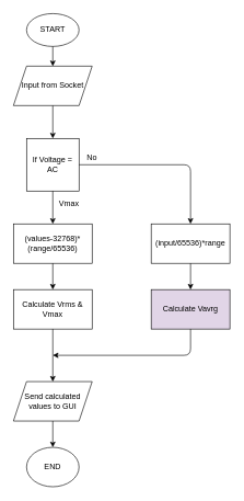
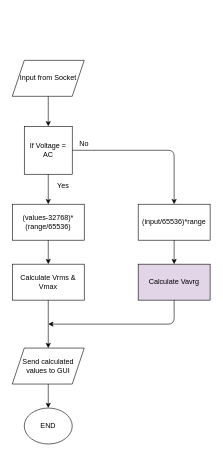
  <mxCell id="0" />
  <mxCell id="1" parent="0" />
- <mxCell id="2" value="START" style="ellipse;whiteSpace=wrap;html=1;" vertex="1" parent="1"><mxGeometry x="40" y="20" width="80" height="50" as="geometry" /></mxCell>
  <mxCell id="3" value="Input from Socket" style="shape=parallelogram;perimeter=parallelogramPerimeter;whiteSpace=wrap;html=1;fixedSize=1;" vertex="1" parent="1"><mxGeometry x="20" y="100" width="120" height="60" as="geometry" /></mxCell>
- <mxCell id="4" value="" style="endArrow=classic;html=1;exitX=0.5;exitY=1;exitDx=0;exitDy=0;entryX=0.5;entryY=0;entryDx=0;entryDy=0;" edge="1" parent="1" source="2" target="3"><mxGeometry width="50" height="50" relative="1" as="geometry"><mxPoint x="80" y="210" as="sourcePoint" /><mxPoint x="130" y="160" as="targetPoint" /></mxGeometry></mxCell>
  <mxCell id="5" value="If Voltage = AC" style="whiteSpace=wrap;html=1;rounded=0;" vertex="1" parent="1"><mxGeometry x="40" y="210" width="80" height="80" as="geometry" /></mxCell>
  <mxCell id="6" value="(values-32768)*(range/65536)" style="rounded=0;whiteSpace=wrap;html=1;" vertex="1" parent="1"><mxGeometry x="20" y="340" width="120" height="60" as="geometry" /></mxCell>
  <mxCell id="7" value="Calculate Vrms &amp;amp; Vmax" style="rounded=0;whiteSpace=wrap;html=1;" vertex="1" parent="1"><mxGeometry x="20" y="440" width="120" height="60" as="geometry" /></mxCell>
  <mxCell id="8" value="(input/65536)*range" style="rounded=0;whiteSpace=wrap;html=1;" vertex="1" parent="1"><mxGeometry x="230" y="340" width="120" height="60" as="geometry" /></mxCell>
  <mxCell id="9" value="Calculate Vavrg" style="rounded=0;whiteSpace=wrap;html=1;fillColor=#e1d5e7;" vertex="1" parent="1"><mxGeometry x="230" y="440" width="120" height="60" as="geometry" /></mxCell>
  <mxCell id="10" value="" style="endArrow=classic;html=1;exitX=0.5;exitY=1;exitDx=0;exitDy=0;" edge="1" parent="1" source="3" target="5"><mxGeometry width="50" height="50" relative="1" as="geometry"><mxPoint x="80" y="280" as="sourcePoint" /><mxPoint x="130" y="230" as="targetPoint" /></mxGeometry></mxCell>
  <mxCell id="11" value="" style="endArrow=classic;html=1;exitX=0.5;exitY=1;exitDx=0;exitDy=0;" edge="1" parent="1" source="5" target="6"><mxGeometry width="50" height="50" relative="1" as="geometry"><mxPoint x="80" y="280" as="sourcePoint" /><mxPoint x="130" y="230" as="targetPoint" /></mxGeometry></mxCell>
  <mxCell id="12" value="" style="endArrow=classic;html=1;entryX=0.5;entryY=0;entryDx=0;entryDy=0;exitX=1;exitY=0.5;exitDx=0;exitDy=0;" edge="1" parent="1" source="5" target="8"><mxGeometry width="50" height="50" relative="1" as="geometry"><mxPoint x="80" y="280" as="sourcePoint" /><mxPoint x="130" y="230" as="targetPoint" /><Array as="points"><mxPoint x="290" y="250" /></Array></mxGeometry></mxCell>
  <mxCell id="13" value="" style="endArrow=classic;html=1;exitX=0.5;exitY=1;exitDx=0;exitDy=0;entryX=0.5;entryY=0;entryDx=0;entryDy=0;" edge="1" parent="1" source="6" target="7"><mxGeometry width="50" height="50" relative="1" as="geometry"><mxPoint x="80" y="280" as="sourcePoint" /><mxPoint x="130" y="230" as="targetPoint" /></mxGeometry></mxCell>
  <mxCell id="14" value="" style="endArrow=classic;html=1;exitX=0.5;exitY=1;exitDx=0;exitDy=0;entryX=0.5;entryY=0;entryDx=0;entryDy=0;" edge="1" parent="1" source="8" target="9"><mxGeometry width="50" height="50" relative="1" as="geometry"><mxPoint x="80" y="280" as="sourcePoint" /><mxPoint x="130" y="230" as="targetPoint" /></mxGeometry></mxCell>
  <mxCell id="15" value="Send calculated values to GUI" style="shape=parallelogram;perimeter=parallelogramPerimeter;whiteSpace=wrap;html=1;fixedSize=1;" vertex="1" parent="1"><mxGeometry x="20" y="580" width="120" height="60" as="geometry" /></mxCell>
  <mxCell id="16" value="" style="endArrow=classic;html=1;exitX=0.5;exitY=1;exitDx=0;exitDy=0;entryX=0.5;entryY=0;entryDx=0;entryDy=0;" edge="1" parent="1" source="7" target="15"><mxGeometry width="50" height="50" relative="1" as="geometry"><mxPoint x="80" y="480" as="sourcePoint" /><mxPoint x="130" y="430" as="targetPoint" /></mxGeometry></mxCell>
  <mxCell id="17" value="" style="endArrow=classic;html=1;exitX=0.5;exitY=1;exitDx=0;exitDy=0;" edge="1" parent="1" source="9"><mxGeometry width="50" height="50" relative="1" as="geometry"><mxPoint x="80" y="480" as="sourcePoint" /><mxPoint x="80" y="540" as="targetPoint" /><Array as="points"><mxPoint x="290" y="540" /></Array></mxGeometry></mxCell>
  <mxCell id="18" value="" style="endArrow=classic;html=1;exitX=0.5;exitY=1;exitDx=0;exitDy=0;" edge="1" parent="1" source="15"><mxGeometry width="50" height="50" relative="1" as="geometry"><mxPoint x="80" y="480" as="sourcePoint" /><mxPoint x="80" y="680" as="targetPoint" /></mxGeometry></mxCell>
  <mxCell id="19" value="END" style="ellipse;whiteSpace=wrap;html=1;" vertex="1" parent="1"><mxGeometry x="40" y="680" width="80" height="60" as="geometry" /></mxCell>
  <mxCell id="20" value="No" style="text;html=1;strokeColor=none;fillColor=none;align=center;verticalAlign=middle;whiteSpace=wrap;rounded=0;" vertex="1" parent="1"><mxGeometry x="120" y="230" width="40" height="20" as="geometry" /></mxCell>
- <mxCell id="21" value="Vmax" style="text;html=1;strokeColor=none;fillColor=none;align=center;verticalAlign=middle;whiteSpace=wrap;rounded=0;" vertex="1" parent="1"><mxGeometry x="85" y="300" width="40" height="20" as="geometry" /></mxCell>
+ <mxCell id="21" value="Yes" style="text;html=1;strokeColor=none;fillColor=none;align=center;verticalAlign=middle;whiteSpace=wrap;rounded=0;" vertex="1" parent="1"><mxGeometry x="85" y="300" width="40" height="20" as="geometry" /></mxCell>
